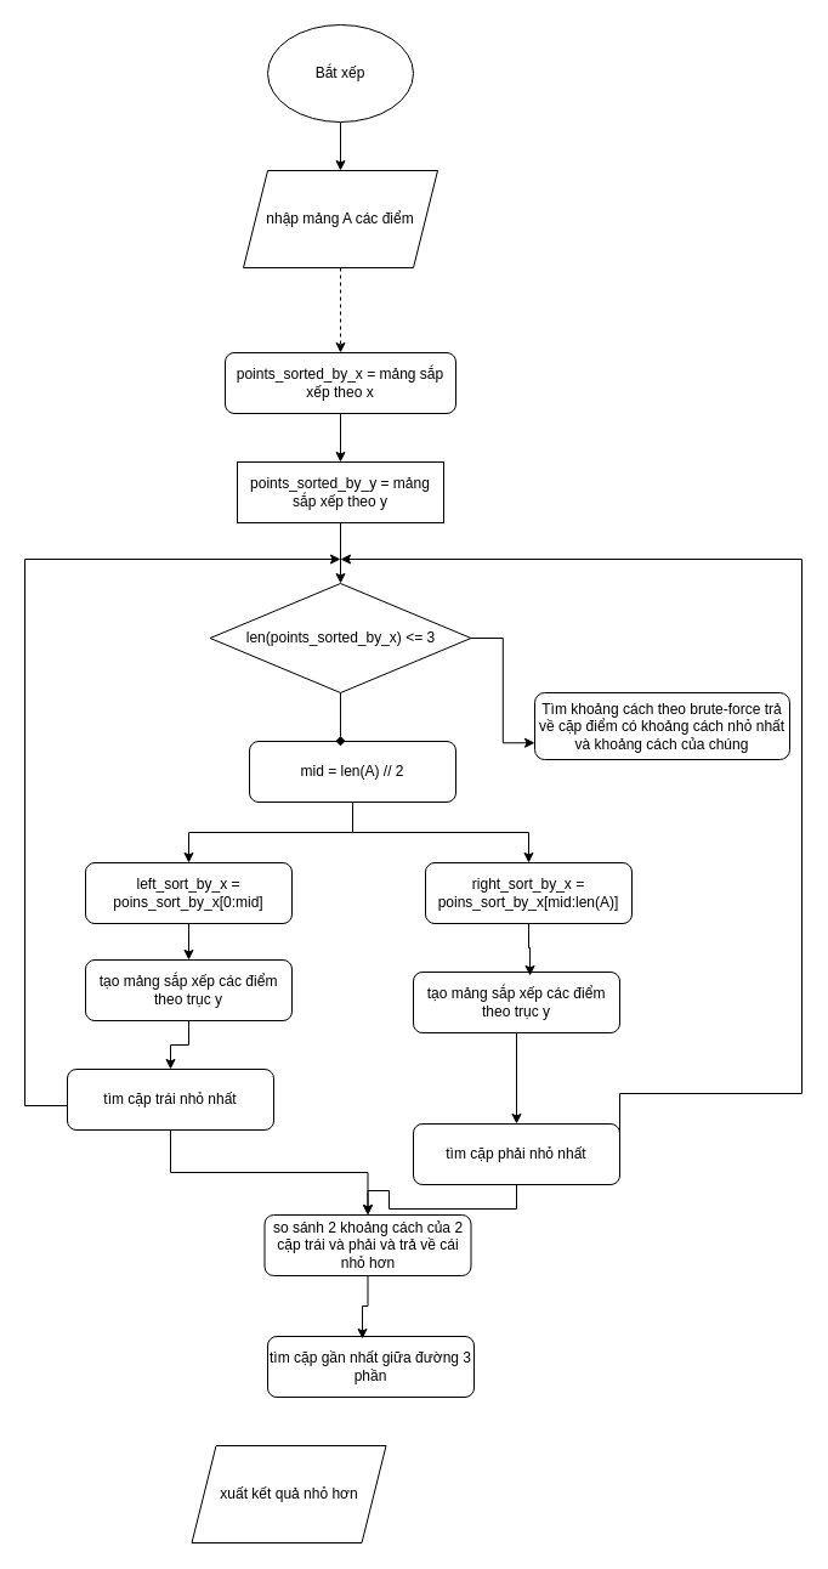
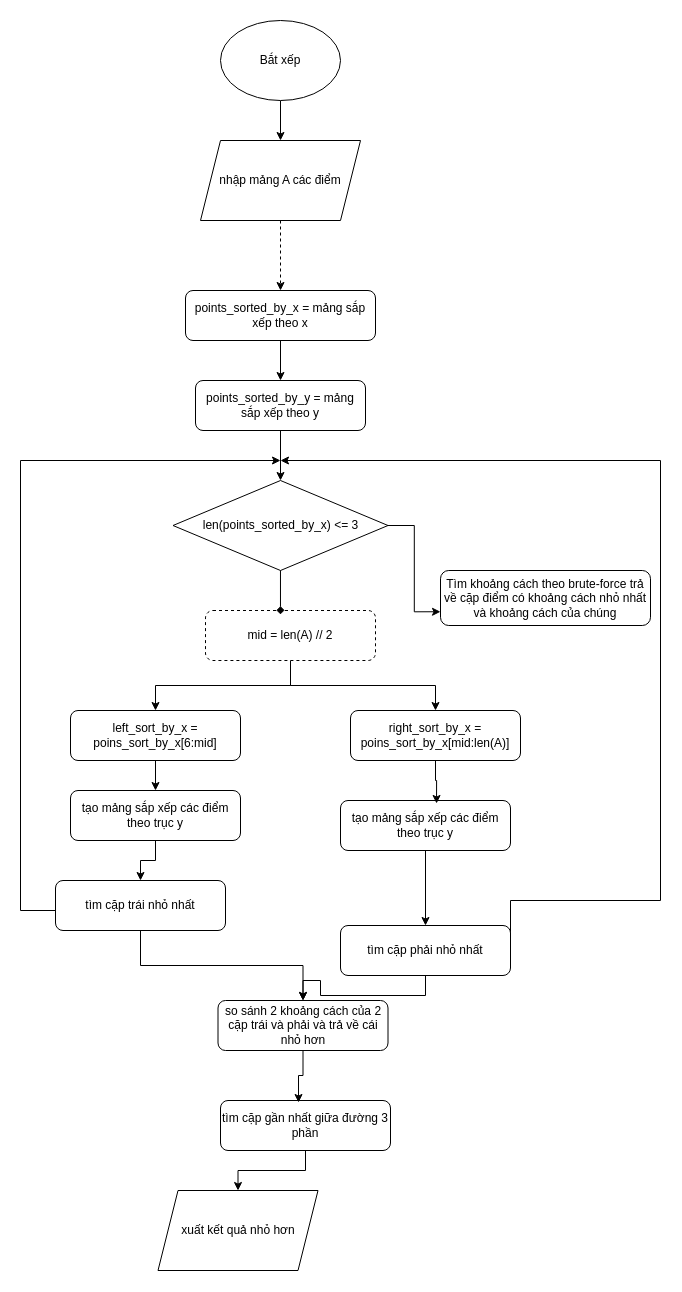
  <mxCell id="0" />
  <mxCell id="1" parent="0" />
  <mxCell id="2" style="edgeStyle=orthogonalEdgeStyle;rounded=0;orthogonalLoop=1;jettySize=auto;html=1;entryX=0.5;entryY=0;entryDx=0;entryDy=0;" edge="1" parent="1" source="3" target="5"><mxGeometry relative="1" as="geometry" /></mxCell>
  <mxCell id="3" value="Bắt xếp" style="ellipse;whiteSpace=wrap;html=1;" vertex="1" parent="1"><mxGeometry x="220" y="20" width="120" height="80" as="geometry" /></mxCell>
  <mxCell id="4" style="edgeStyle=orthogonalEdgeStyle;rounded=0;orthogonalLoop=1;jettySize=auto;html=1;entryX=0.5;entryY=0;entryDx=0;entryDy=0;dashed=1;" edge="1" parent="1" source="5" target="7"><mxGeometry relative="1" as="geometry" /></mxCell>
  <mxCell id="5" value="nhập mảng A các điểm" style="shape=parallelogram;perimeter=parallelogramPerimeter;whiteSpace=wrap;html=1;fixedSize=1;" vertex="1" parent="1"><mxGeometry x="200" y="140" width="160" height="80" as="geometry" /></mxCell>
  <mxCell id="6" style="edgeStyle=orthogonalEdgeStyle;rounded=0;orthogonalLoop=1;jettySize=auto;html=1;" edge="1" parent="1" source="7" target="9"><mxGeometry relative="1" as="geometry" /></mxCell>
  <mxCell id="7" value="points_sorted_by_x = mảng sắp xếp theo x" style="rounded=1;whiteSpace=wrap;html=1;fontSize=12;glass=0;strokeWidth=1;shadow=0;" vertex="1" parent="1"><mxGeometry x="185" y="290" width="190" height="50" as="geometry" /></mxCell>
  <mxCell id="8" style="edgeStyle=orthogonalEdgeStyle;rounded=0;orthogonalLoop=1;jettySize=auto;html=1;entryX=0.5;entryY=0;entryDx=0;entryDy=0;" edge="1" parent="1" source="9" target="11"><mxGeometry relative="1" as="geometry" /></mxCell>
- <mxCell id="9" value="points_sorted_by_y = mảng sắp xếp theo y" style="whiteSpace=wrap;html=1;fontSize=12;glass=0;strokeWidth=1;shadow=0;rounded=0;" vertex="1" parent="1"><mxGeometry x="195" y="380" width="170" height="50" as="geometry" /></mxCell>
+ <mxCell id="9" value="points_sorted_by_y = mảng sắp xếp theo y" style="rounded=1;whiteSpace=wrap;html=1;fontSize=12;glass=0;strokeWidth=1;shadow=0;" vertex="1" parent="1"><mxGeometry x="195" y="380" width="170" height="50" as="geometry" /></mxCell>
  <mxCell id="10" style="edgeStyle=orthogonalEdgeStyle;rounded=0;orthogonalLoop=1;jettySize=auto;html=1;entryX=0;entryY=0.75;entryDx=0;entryDy=0;" edge="1" parent="1" source="11" target="12"><mxGeometry relative="1" as="geometry" /></mxCell>
  <mxCell id="11" value="len(points_sorted_by_x) &amp;lt;= 3" style="rhombus;whiteSpace=wrap;html=1;" vertex="1" parent="1"><mxGeometry x="172.5" y="480" width="215" height="90" as="geometry" /></mxCell>
  <mxCell id="12" value="Tìm khoảng cách theo brute-force trả về cặp điểm có khoảng cách nhỏ nhất và khoảng cách của chúng" style="rounded=1;whiteSpace=wrap;html=1;fontSize=12;glass=0;strokeWidth=1;shadow=0;" vertex="1" parent="1"><mxGeometry x="440" y="570" width="210" height="55" as="geometry" /></mxCell>
  <mxCell id="13" style="edgeStyle=orthogonalEdgeStyle;rounded=0;orthogonalLoop=1;jettySize=auto;html=1;" edge="1" parent="1" source="15" target="17"><mxGeometry relative="1" as="geometry" /></mxCell>
  <mxCell id="14" style="edgeStyle=orthogonalEdgeStyle;rounded=0;orthogonalLoop=1;jettySize=auto;html=1;" edge="1" parent="1" source="15" target="18"><mxGeometry relative="1" as="geometry" /></mxCell>
- <mxCell id="15" value="mid = len(A) // 2" style="rounded=1;whiteSpace=wrap;html=1;fontSize=12;glass=0;strokeWidth=1;shadow=0;" vertex="1" parent="1"><mxGeometry x="205" y="610" width="170" height="50" as="geometry" /></mxCell>
+ <mxCell id="15" value="mid = len(A) // 2" style="rounded=1;whiteSpace=wrap;html=1;fontSize=12;glass=0;strokeWidth=1;shadow=0;dashed=1;" vertex="1" parent="1"><mxGeometry x="205" y="610" width="170" height="50" as="geometry" /></mxCell>
  <mxCell id="16" style="edgeStyle=orthogonalEdgeStyle;rounded=0;orthogonalLoop=1;jettySize=auto;html=1;entryX=0.5;entryY=0;entryDx=0;entryDy=0;" edge="1" parent="1" source="17" target="22"><mxGeometry relative="1" as="geometry" /></mxCell>
- <mxCell id="17" value="left_sort_by_x = poins_sort_by_x[0:mid]" style="rounded=1;whiteSpace=wrap;html=1;fontSize=12;glass=0;strokeWidth=1;shadow=0;" vertex="1" parent="1"><mxGeometry x="70" y="710" width="170" height="50" as="geometry" /></mxCell>
+ <mxCell id="17" value="left_sort_by_x = poins_sort_by_x[6:mid]" style="rounded=1;whiteSpace=wrap;html=1;fontSize=12;glass=0;strokeWidth=1;shadow=0;" vertex="1" parent="1"><mxGeometry x="70" y="710" width="170" height="50" as="geometry" /></mxCell>
  <mxCell id="18" value="right_sort_by_x = poins_sort_by_x[mid:len(A)]" style="rounded=1;whiteSpace=wrap;html=1;fontSize=12;glass=0;strokeWidth=1;shadow=0;" vertex="1" parent="1"><mxGeometry x="350" y="710" width="170" height="50" as="geometry" /></mxCell>
  <mxCell id="19" style="edgeStyle=orthogonalEdgeStyle;rounded=0;orthogonalLoop=1;jettySize=auto;html=1;entryX=0.441;entryY=0.08;entryDx=0;entryDy=0;entryPerimeter=0;endArrow=diamond;" edge="1" parent="1" source="11" target="15"><mxGeometry relative="1" as="geometry" /></mxCell>
  <mxCell id="20" style="edgeStyle=orthogonalEdgeStyle;rounded=0;orthogonalLoop=1;jettySize=auto;html=1;" edge="1" parent="1" source="30"><mxGeometry relative="1" as="geometry"><mxPoint x="280" y="460" as="targetPoint" /><Array as="points"><mxPoint x="20" y="910" /><mxPoint x="20" y="460" /></Array></mxGeometry></mxCell>
  <mxCell id="21" style="edgeStyle=orthogonalEdgeStyle;rounded=0;orthogonalLoop=1;jettySize=auto;html=1;entryX=0.5;entryY=0;entryDx=0;entryDy=0;" edge="1" parent="1" source="22" target="30"><mxGeometry relative="1" as="geometry" /></mxCell>
  <mxCell id="22" value="tạo mảng sắp xếp các điểm theo trục y" style="rounded=1;whiteSpace=wrap;html=1;fontSize=12;glass=0;strokeWidth=1;shadow=0;" vertex="1" parent="1"><mxGeometry x="70" y="790" width="170" height="50" as="geometry" /></mxCell>
  <mxCell id="23" style="edgeStyle=orthogonalEdgeStyle;rounded=0;orthogonalLoop=1;jettySize=auto;html=1;exitX=1;exitY=0.5;exitDx=0;exitDy=0;" edge="1" parent="1" source="28"><mxGeometry relative="1" as="geometry"><mxPoint x="280" y="460" as="targetPoint" /><Array as="points"><mxPoint x="510" y="900" /><mxPoint x="660" y="900" /><mxPoint x="660" y="460" /></Array></mxGeometry></mxCell>
  <mxCell id="24" style="edgeStyle=orthogonalEdgeStyle;rounded=0;orthogonalLoop=1;jettySize=auto;html=1;" edge="1" parent="1" source="25" target="28"><mxGeometry relative="1" as="geometry" /></mxCell>
  <mxCell id="25" value="tạo mảng sắp xếp các điểm theo trục y" style="rounded=1;whiteSpace=wrap;html=1;fontSize=12;glass=0;strokeWidth=1;shadow=0;" vertex="1" parent="1"><mxGeometry x="340" y="800" width="170" height="50" as="geometry" /></mxCell>
  <mxCell id="26" style="edgeStyle=orthogonalEdgeStyle;rounded=0;orthogonalLoop=1;jettySize=auto;html=1;entryX=0.565;entryY=0.06;entryDx=0;entryDy=0;entryPerimeter=0;" edge="1" parent="1" source="18" target="25"><mxGeometry relative="1" as="geometry" /></mxCell>
  <mxCell id="27" style="edgeStyle=orthogonalEdgeStyle;rounded=0;orthogonalLoop=1;jettySize=auto;html=1;" edge="1" parent="1" source="28" target="31"><mxGeometry relative="1" as="geometry" /></mxCell>
  <mxCell id="28" value="tìm cặp phải nhỏ nhất" style="rounded=1;whiteSpace=wrap;html=1;fontSize=12;glass=0;strokeWidth=1;shadow=0;" vertex="1" parent="1"><mxGeometry x="340" y="925" width="170" height="50" as="geometry" /></mxCell>
  <mxCell id="29" style="edgeStyle=orthogonalEdgeStyle;rounded=0;orthogonalLoop=1;jettySize=auto;html=1;" edge="1" parent="1" source="30" target="31"><mxGeometry relative="1" as="geometry" /></mxCell>
  <mxCell id="30" value="tìm cặp trái nhỏ nhất" style="rounded=1;whiteSpace=wrap;html=1;fontSize=12;glass=0;strokeWidth=1;shadow=0;" vertex="1" parent="1"><mxGeometry x="55" y="880" width="170" height="50" as="geometry" /></mxCell>
  <mxCell id="31" value="so sánh 2 khoảng cách của 2 cặp trái và phải và trả về cái nhỏ hơn" style="rounded=1;whiteSpace=wrap;html=1;fontSize=12;glass=0;strokeWidth=1;shadow=0;" vertex="1" parent="1"><mxGeometry x="217.5" y="1000" width="170" height="50" as="geometry" /></mxCell>
+ <mxCell id="32" style="edgeStyle=orthogonalEdgeStyle;rounded=0;orthogonalLoop=1;jettySize=auto;html=1;entryX=0.5;entryY=0;entryDx=0;entryDy=0;" edge="1" parent="1" source="33" target="35"><mxGeometry relative="1" as="geometry"><mxPoint x="305" y="1210" as="targetPoint" /></mxGeometry></mxCell>
  <mxCell id="33" value="tìm cặp gần nhất giữa đường 3 phần" style="rounded=1;whiteSpace=wrap;html=1;fontSize=12;glass=0;strokeWidth=1;shadow=0;" vertex="1" parent="1"><mxGeometry x="220" y="1100" width="170" height="50" as="geometry" /></mxCell>
  <mxCell id="34" style="edgeStyle=orthogonalEdgeStyle;rounded=0;orthogonalLoop=1;jettySize=auto;html=1;entryX=0.459;entryY=0.04;entryDx=0;entryDy=0;entryPerimeter=0;" edge="1" parent="1" source="31" target="33"><mxGeometry relative="1" as="geometry" /></mxCell>
  <mxCell id="35" value="xuất kết quả nhỏ hơn" style="shape=parallelogram;perimeter=parallelogramPerimeter;whiteSpace=wrap;html=1;fixedSize=1;" vertex="1" parent="1"><mxGeometry x="157.5" y="1190" width="160" height="80" as="geometry" /></mxCell>
